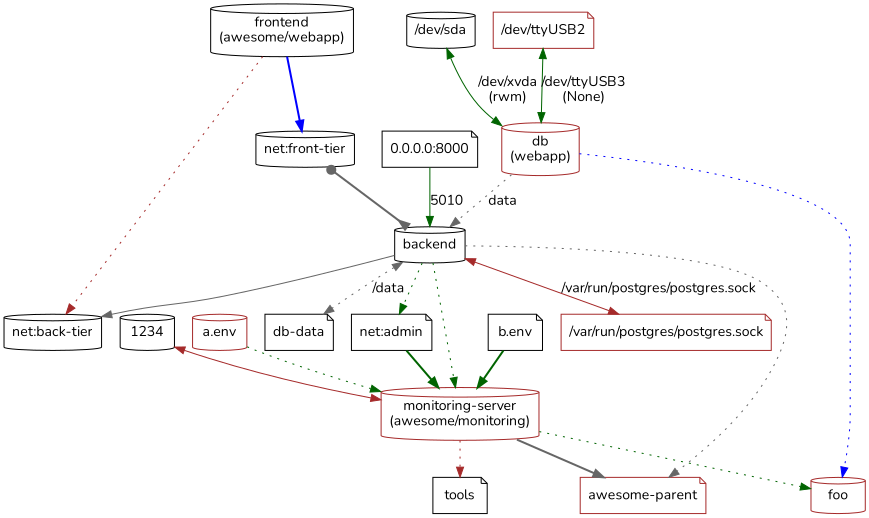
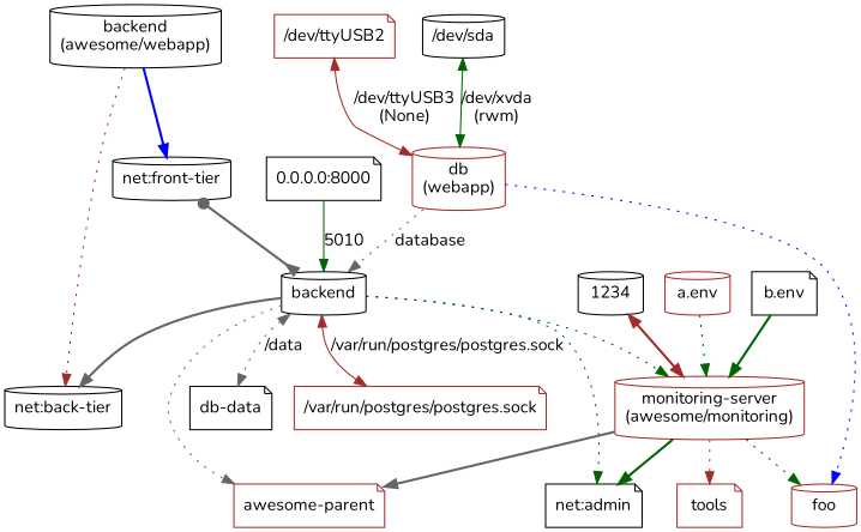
  digraph {
    background="#ffffff"
    fontname=Nunito
    node [color=black fontname=Nunito shape=cylinder]
    edge [color=darkgreen fontname=Nunito style=dotted]
-   n1 [label="frontend\n(awesome/webapp)"]
+   n1 [label="backend\n(awesome/webapp)"]
    n2 [label="net:front-tier"]
    n3 [label="net:back-tier"]
    n4 [label=backend]
    n5 [color=brown label="monitoring-server\n(awesome/monitoring)"]
    "awesome-parent" [color=brown shape=note]
    n7 [label="net:admin" shape=note]
    "db-data" [shape=note]
    "/var/run/postgres/postgres.sock" [color=brown shape=note]
-   tools [shape=note]
+   tools [color=brown shape=note]
    foo [color=brown]
    1234
    "a.env" [color=brown]
    "b.env" [shape=note]
    n15 [label="0.0.0.0:8000" shape=note]
    n16 [color=brown label="db\n(webapp)"]
    "/dev/ttyUSB2" [color=brown shape=note]
    "/dev/sda"
    n1 -> n2 [color=blue style=bold]
    n1 -> n3 [color=brown]
    n2 -> n4 [arrowhead=inv arrowtail=dot color=gray40 dir=both style=bold]
-   n4 -> n3 [color=gray40 style=solid]
+   n4 -> n3 [color=gray40 style=bold]
    n4 -> n5
    n4 -> "awesome-parent" [color=gray40]
    n4 -> n7
    n4 -> "db-data" [color=gray40 dir=both label="/data"]
    n4 -> "/var/run/postgres/postgres.sock" [color=brown dir=both label="/var/run/postgres/postgres.sock" style=solid]
    n5 -> "awesome-parent" [color=gray40 style=bold]
-   n7 -> n5 [style=bold]
+   n5 -> n7 [style=bold]
    n5 -> tools [color=brown]
    n5 -> foo
-   1234 -> n5 [color=brown dir=both style=solid]
+   1234 -> n5 [color=brown dir=both style=bold]
    "a.env" -> n5
    "b.env" -> n5 [style=bold]
    n15 -> n4 [label=5010 style=solid]
-   n16 -> n4 [color=gray40 label=data]
+   n16 -> n4 [color=gray40 label=database]
    n16 -> foo [color=blue]
-   "/dev/ttyUSB2" -> n16 [dir=both label="/dev/ttyUSB3\n(None)" style=solid]
+   "/dev/ttyUSB2" -> n16 [color=brown dir=both label="/dev/ttyUSB3\n(None)" style=solid]
    "/dev/sda" -> n16 [dir=both label="/dev/xvda\n(rwm)" style=solid]
  }
